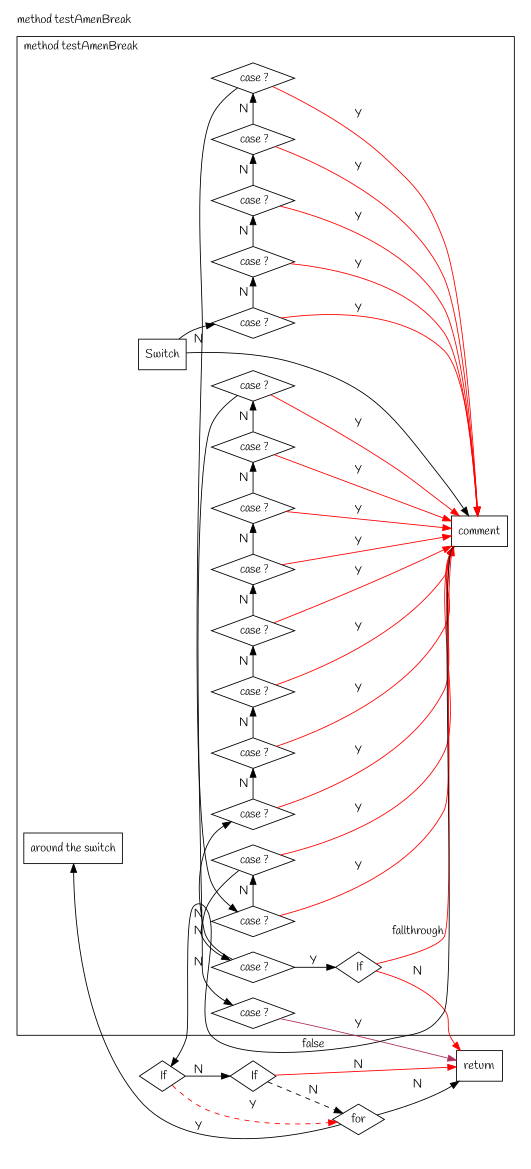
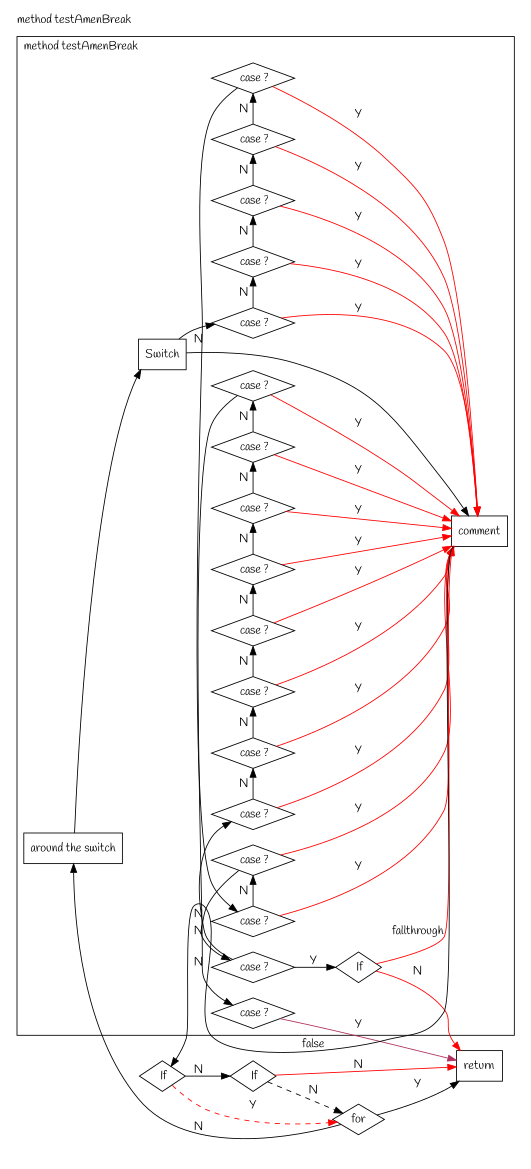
  digraph {
    compound=true
    fontname=Handlee
    rankdir=LR
    node [fillcolor=white fontname=Handlee shape=diamond style=filled]
    edge [fontname=Handlee]
    n1 [label=" case ?"]
    n2 [label=" case ?"]
    n3 [label=" case ?"]
    n4 [label=" case ?"]
    n5 [label=" case ?"]
    n6 [label=" case ?"]
    n7 [label=" case ?"]
    n8 [label=" case ?"]
    n9 [label=" case ?"]
    n10 [label=" case ?"]
    n11 [label=" case ?"]
    n12 [label=" case ?"]
    n13 [label=" case ?"]
    n14 [label=" case ?"]
    n15 [label=" case ?"]
    n16 [label=" case ?"]
    n17 [label=" case ?"]
    n18 [label="around the switch" shape=rect]
    n19 [label=Switch shape=rect]
    n20 [label=" If"]
    n21 [label=comment shape=rect]
    n22 [label=for]
    n23 [label=" If"]
    n24 [label=" If"]
    n25 [label=return shape=rect]
    subgraph cluster_1 {
      label="method testAmenBreak"
      labeljust=l
      pencolor=transparent
      ranksep=0.5
      n22
      n23
      n24
      n25
      subgraph cluster_2 {
        labeljust=l
        pencolor=black
        ranksep=0.5
        n18
        n19
        n20
        n21
        subgraph sub_3 {
          labeljust=l
          pencolor=black
          rank=same
          ranksep=0.5
          n1
          n2
          n3
          n4
          n5
          n6
          n7
          n8
          n9
          n10
          n11
          n12
          n13
          n14
          n15
          n16
          n17
        }
      }
    }
    n1 -> n2 [label=N]
    n1 -> n21 [color=red label=Y]
    n2 -> n3 [label=N]
    n2 -> n21 [color=red label=Y]
    n3 -> n4 [label=N]
    n3 -> n21 [color=red label=Y]
    n4 -> n5 [label=N]
    n4 -> n21 [color=red label=Y]
    n5 -> n6 [label=N]
    n5 -> n21 [color=red label=Y]
    n6 -> n7 [label=N]
    n6 -> n21 [color=red label=Y]
    n7 -> n8 [label=N]
    n7 -> n21 [color=red label=Y]
    n8 -> n9 [label=N]
    n8 -> n20 [label=Y]
    n9 -> n10 [label=N]
    n9 -> n21 [color=red label=Y]
    n10 -> n11 [label=N]
    n10 -> n21 [color=red label=Y]
    n11 -> n12 [label=N]
    n11 -> n21 [color=red label=Y]
    n12 -> n13 [label=N]
    n12 -> n21 [color=red label=Y]
    n13 -> n14 [label=N]
    n13 -> n21 [color=red label=Y]
    n14 -> n15 [label=N]
    n14 -> n21 [color=red label=Y]
    n15 -> n16 [label=N]
    n15 -> n21 [color=red label=Y]
    n16 -> n17 [label=N]
    n16 -> n21 [color=red label=Y]
    n17 -> n25 [color=maroon label=Y]
+   n18 -> n19
    n19 -> n1
    n19 -> n21
    n20 -> n21 [color=red label=fallthrough]
    n20 -> n25 [color=red label=N]
    n21 -> n23 [label=false]
-   n22 -> n18 [label=Y]
-   n22 -> n25 [label=N]
+   n22 -> n18 [label=N]
+   n22 -> n25 [label=Y]
    n23 -> n22 [color=red label=Y style=dashed]
    n23 -> n24 [label=N]
    n24 -> n22 [label=N style=dashed]
    n24 -> n25 [color=red label=N]
  }
